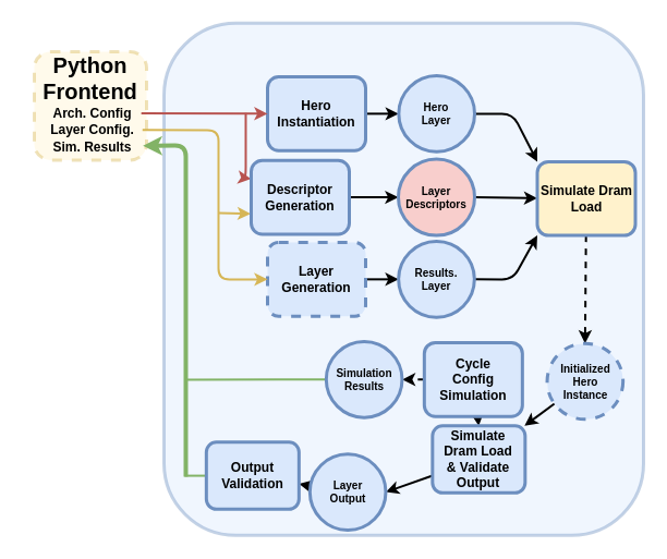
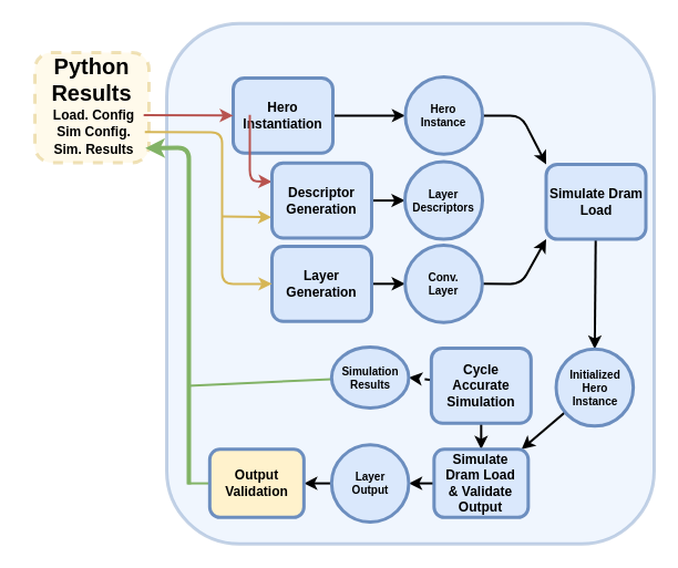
  <mxCell id="0" />
  <mxCell id="1" parent="0" />
  <mxCell id="2" value="" style="rounded=1;whiteSpace=wrap;html=1;fillColor=#dae8fc;opacity=40;strokeColor=#6c8ebf;glass=0;strokeWidth=3;" vertex="1" parent="1"><mxGeometry x="150" y="20.85" width="440" height="470" as="geometry" /></mxCell>
  <mxCell id="3" style="edgeStyle=none;html=1;entryX=0;entryY=0.5;entryDx=0;entryDy=0;fontSize=10;startArrow=none;startFill=0;endArrow=classic;endFill=1;strokeWidth=2;" edge="1" parent="1" source="4" target="19"><mxGeometry relative="1" as="geometry" /></mxCell>
- <mxCell id="4" value="Hero Instantiation" style="rounded=1;whiteSpace=wrap;html=1;fillColor=#dae8fc;strokeColor=#6c8ebf;glass=0;strokeWidth=3;verticalAlign=middle;fontStyle=1;fontSize=12;" vertex="1" parent="1"><mxGeometry x="245" y="70.01" width="90" height="67.74" as="geometry" /></mxCell>
+ <mxCell id="4" value="Hero Instantiation" style="rounded=1;whiteSpace=wrap;html=1;fillColor=#dae8fc;strokeColor=#6c8ebf;glass=0;strokeWidth=3;verticalAlign=middle;fontStyle=1;fontSize=12;" vertex="1" parent="1"><mxGeometry x="210" y="70.01" width="90" height="67.74" as="geometry" /></mxCell>
  <mxCell id="5" style="edgeStyle=none;html=1;startArrow=classic;startFill=1;endArrow=none;endFill=0;strokeWidth=2;fillColor=#fff2cc;strokeColor=#d6b656;exitX=-0.004;exitY=0.722;exitDx=0;exitDy=0;exitPerimeter=0;" edge="1" parent="1" source="8"><mxGeometry relative="1" as="geometry"><mxPoint x="200" y="195" as="targetPoint" /></mxGeometry></mxCell>
  <mxCell id="6" style="edgeStyle=none;html=1;exitX=0;exitY=0.25;exitDx=0;exitDy=0;startArrow=classic;startFill=1;endArrow=none;endFill=0;strokeWidth=2;fillColor=#f8cecc;strokeColor=#b85450;" edge="1" parent="1" source="8"><mxGeometry relative="1" as="geometry"><mxPoint x="225" y="103.31" as="targetPoint" /><Array as="points"><mxPoint x="225" y="163" /></Array></mxGeometry></mxCell>
  <mxCell id="7" style="edgeStyle=none;html=1;entryX=0;entryY=0.5;entryDx=0;entryDy=0;fontSize=10;startArrow=none;startFill=0;endArrow=classic;endFill=1;strokeWidth=2;" edge="1" parent="1" source="8" target="12"><mxGeometry relative="1" as="geometry" /></mxCell>
- <mxCell id="8" value="Descriptor&lt;br&gt;Generation" style="rounded=1;whiteSpace=wrap;html=1;fillColor=#dae8fc;strokeColor=#6c8ebf;glass=0;strokeWidth=3;verticalAlign=middle;fontStyle=1;fontSize=12;" vertex="1" parent="1"><mxGeometry x="230" y="146.75" width="90" height="67.74" as="geometry" /></mxCell>
+ <mxCell id="8" value="Descriptor&lt;br&gt;Generation" style="rounded=1;whiteSpace=wrap;html=1;fillColor=#dae8fc;strokeColor=#6c8ebf;glass=0;strokeWidth=3;verticalAlign=middle;fontStyle=1;fontSize=12;" vertex="1" parent="1"><mxGeometry x="245" y="146.75" width="90" height="67.74" as="geometry" /></mxCell>
  <mxCell id="9" style="edgeStyle=none;html=1;entryX=0;entryY=0.5;entryDx=0;entryDy=0;fontSize=10;startArrow=none;startFill=0;endArrow=classic;endFill=1;strokeWidth=2;" edge="1" parent="1" source="10" target="28"><mxGeometry relative="1" as="geometry" /></mxCell>
- <mxCell id="10" value="Layer Generation" style="rounded=1;whiteSpace=wrap;html=1;fillColor=#dae8fc;strokeColor=#6c8ebf;glass=0;strokeWidth=3;verticalAlign=middle;fontStyle=1;fontSize=12;dashed=1;" vertex="1" parent="1"><mxGeometry x="245" y="221.98" width="90" height="67.74" as="geometry" /></mxCell>
- <mxCell id="11" style="edgeStyle=none;html=1;fontSize=10;startArrow=none;startFill=0;endArrow=classic;endFill=1;strokeWidth=2;" edge="1" parent="1" source="12" target="14"><mxGeometry relative="1" as="geometry" /></mxCell>
- <mxCell id="12" value="&lt;b style=&quot;font-size: 10px;&quot;&gt;Layer&lt;br style=&quot;font-size: 10px;&quot;&gt;Descriptors&lt;/b&gt;" style="ellipse;whiteSpace=wrap;html=1;aspect=fixed;rounded=1;fontSize=10;strokeWidth=3;fillColor=#f8cecc;strokeColor=#6c8ebf;" vertex="1" parent="1"><mxGeometry x="365" y="145.62" width="70" height="70" as="geometry" /></mxCell>
- <mxCell id="13" style="edgeStyle=none;html=1;entryX=0.5;entryY=0;entryDx=0;entryDy=0;fontSize=10;startArrow=none;startFill=0;endArrow=classic;endFill=1;strokeWidth=2;dashed=1;" edge="1" parent="1" source="14" target="30"><mxGeometry relative="1" as="geometry" /></mxCell>
- <mxCell id="14" value="Simulate Dram Load" style="rounded=1;whiteSpace=wrap;html=1;fillColor=#fff2cc;strokeColor=#6c8ebf;glass=0;strokeWidth=3;verticalAlign=middle;fontStyle=1;fontSize=12;" vertex="1" parent="1"><mxGeometry x="492.5" y="147.88" width="90" height="67.74" as="geometry" /></mxCell>
+ <mxCell id="10" value="Layer Generation" style="rounded=1;whiteSpace=wrap;html=1;fillColor=#dae8fc;strokeColor=#6c8ebf;glass=0;strokeWidth=3;verticalAlign=middle;fontStyle=1;fontSize=12;" vertex="1" parent="1"><mxGeometry x="245" y="221.98" width="90" height="67.74" as="geometry" /></mxCell>
+ <mxCell id="12" value="&lt;b style=&quot;font-size: 10px;&quot;&gt;Layer&lt;br style=&quot;font-size: 10px;&quot;&gt;Descriptors&lt;/b&gt;" style="ellipse;whiteSpace=wrap;html=1;aspect=fixed;rounded=1;fontSize=10;strokeWidth=3;fillColor=#dae8fc;strokeColor=#6c8ebf;" vertex="1" parent="1"><mxGeometry x="365" y="145.62" width="70" height="70" as="geometry" /></mxCell>
+ <mxCell id="13" style="edgeStyle=none;html=1;entryX=0.5;entryY=0;entryDx=0;entryDy=0;fontSize=10;startArrow=none;startFill=0;endArrow=classic;endFill=1;strokeWidth=2;" edge="1" parent="1" source="14" target="30"><mxGeometry relative="1" as="geometry" /></mxCell>
+ <mxCell id="14" value="Simulate Dram Load" style="rounded=1;whiteSpace=wrap;html=1;fillColor=#dae8fc;strokeColor=#6c8ebf;glass=0;strokeWidth=3;verticalAlign=middle;fontStyle=1;fontSize=12;" vertex="1" parent="1"><mxGeometry x="492.5" y="147.88" width="90" height="67.74" as="geometry" /></mxCell>
  <mxCell id="15" style="edgeStyle=none;html=1;entryX=0.5;entryY=0;entryDx=0;entryDy=0;fontSize=10;startArrow=none;startFill=0;endArrow=classic;endFill=1;strokeWidth=2;" edge="1" parent="1" source="17" target="32"><mxGeometry relative="1" as="geometry" /></mxCell>
  <mxCell id="16" style="edgeStyle=none;html=1;entryX=1;entryY=0.5;entryDx=0;entryDy=0;fontSize=10;startArrow=none;startFill=0;endArrow=classic;endFill=1;strokeWidth=2;dashed=1;" edge="1" parent="1" source="17" target="34"><mxGeometry relative="1" as="geometry" /></mxCell>
- <mxCell id="17" value="Cycle &lt;br&gt;Config&lt;br&gt;Simulation" style="rounded=1;whiteSpace=wrap;html=1;fillColor=#dae8fc;strokeColor=#6c8ebf;glass=0;strokeWidth=3;verticalAlign=middle;fontStyle=1;fontSize=12;" vertex="1" parent="1"><mxGeometry x="388.84" y="313.94" width="90" height="67.74" as="geometry" /></mxCell>
+ <mxCell id="17" value="Cycle &lt;br&gt;Accurate&lt;br&gt;Simulation" style="rounded=1;whiteSpace=wrap;html=1;fillColor=#dae8fc;strokeColor=#6c8ebf;glass=0;strokeWidth=3;verticalAlign=middle;fontStyle=1;fontSize=12;" vertex="1" parent="1"><mxGeometry x="388.84" y="313.94" width="90" height="67.74" as="geometry" /></mxCell>
  <mxCell id="18" style="edgeStyle=none;html=1;entryX=0;entryY=0;entryDx=0;entryDy=0;fontSize=10;startArrow=none;startFill=0;endArrow=classic;endFill=1;strokeWidth=2;" edge="1" parent="1" source="19" target="14"><mxGeometry relative="1" as="geometry"><Array as="points"><mxPoint x="470" y="104" /></Array></mxGeometry></mxCell>
- <mxCell id="19" value="&lt;b style=&quot;font-size: 10px&quot;&gt;Hero &lt;br&gt;Layer&lt;/b&gt;" style="ellipse;whiteSpace=wrap;html=1;aspect=fixed;rounded=1;fontSize=10;strokeWidth=3;fillColor=#dae8fc;strokeColor=#6c8ebf;" vertex="1" parent="1"><mxGeometry x="365.37" y="69.06" width="69.63" height="69.63" as="geometry" /></mxCell>
+ <mxCell id="19" value="&lt;b style=&quot;font-size: 10px&quot;&gt;Hero &lt;br&gt;Instance&lt;/b&gt;" style="ellipse;whiteSpace=wrap;html=1;aspect=fixed;rounded=1;fontSize=10;strokeWidth=3;fillColor=#dae8fc;strokeColor=#6c8ebf;" vertex="1" parent="1"><mxGeometry x="365.37" y="69.06" width="69.63" height="69.63" as="geometry" /></mxCell>
  <mxCell id="20" value="" style="rounded=1;whiteSpace=wrap;html=1;fillColor=#fff2cc;opacity=40;strokeColor=#d6b656;glass=0;strokeWidth=3;dashed=1;" vertex="1" parent="1"><mxGeometry x="31" y="47.07" width="103" height="99.37" as="geometry" /></mxCell>
- <mxCell id="21" value="Python&lt;br&gt;Frontend" style="text;html=1;strokeColor=none;fillColor=none;align=center;verticalAlign=middle;whiteSpace=wrap;rounded=0;fontSize=20;fontStyle=1" vertex="1" parent="1"><mxGeometry x="20" y="56.44" width="125" height="30" as="geometry" /></mxCell>
+ <mxCell id="21" value="Python&lt;br&gt;Results" style="text;html=1;strokeColor=none;fillColor=none;align=center;verticalAlign=middle;whiteSpace=wrap;rounded=0;fontSize=20;fontStyle=1" vertex="1" parent="1"><mxGeometry x="20" y="56.44" width="125" height="30" as="geometry" /></mxCell>
  <mxCell id="22" style="edgeStyle=none;html=1;exitX=0.999;exitY=0.497;exitDx=0;exitDy=0;fontSize=22;startArrow=none;startFill=0;endArrow=classic;endFill=1;strokeWidth=2;fillColor=#f8cecc;strokeColor=#b85450;entryX=0;entryY=0.5;entryDx=0;entryDy=0;exitPerimeter=0;" edge="1" parent="1" target="4" source="25"><mxGeometry relative="1" as="geometry"><mxPoint x="106.5" y="103.57" as="sourcePoint" /><mxPoint x="173.25" y="103.57" as="targetPoint" /></mxGeometry></mxCell>
  <mxCell id="23" style="edgeStyle=none;html=1;exitX=1.011;exitY=0.509;exitDx=0;exitDy=0;fontSize=22;startArrow=none;startFill=0;endArrow=classic;endFill=1;strokeWidth=2;fillColor=#fff2cc;strokeColor=#d6b656;entryX=0;entryY=0.5;entryDx=0;entryDy=0;exitPerimeter=0;" edge="1" parent="1" target="10" source="24"><mxGeometry relative="1" as="geometry"><mxPoint x="106.5" y="118.57" as="sourcePoint" /><mxPoint x="173.25" y="118.606" as="targetPoint" /><Array as="points"><mxPoint x="200" y="119" /><mxPoint x="200" y="256" /></Array></mxGeometry></mxCell>
- <mxCell id="24" value="Layer Config." style="text;html=1;align=center;verticalAlign=middle;resizable=0;points=[];autosize=1;strokeColor=none;fillColor=none;fontSize=12;fontStyle=1" vertex="1" parent="1"><mxGeometry x="39.25" y="108.63" width="90" height="20" as="geometry" /></mxCell>
- <mxCell id="25" value="Arch. Config" style="text;html=1;align=center;verticalAlign=middle;resizable=0;points=[];autosize=1;strokeColor=none;fillColor=none;fontSize=12;fontStyle=1" vertex="1" parent="1"><mxGeometry x="39.25" y="93.57" width="90" height="20" as="geometry" /></mxCell>
+ <mxCell id="24" value="Sim Config." style="text;html=1;align=center;verticalAlign=middle;resizable=0;points=[];autosize=1;strokeColor=none;fillColor=none;fontSize=12;fontStyle=1" vertex="1" parent="1"><mxGeometry x="39.25" y="108.63" width="90" height="20" as="geometry" /></mxCell>
+ <mxCell id="25" value="Load. Config" style="text;html=1;align=center;verticalAlign=middle;resizable=0;points=[];autosize=1;strokeColor=none;fillColor=none;fontSize=12;fontStyle=1" vertex="1" parent="1"><mxGeometry x="39.25" y="93.57" width="90" height="20" as="geometry" /></mxCell>
  <mxCell id="26" value="Sim. Results" style="text;html=1;align=center;verticalAlign=middle;resizable=0;points=[];autosize=1;strokeColor=none;fillColor=none;fontSize=12;fontStyle=1" vertex="1" parent="1"><mxGeometry x="39.25" y="124.57" width="90" height="20" as="geometry" /></mxCell>
  <mxCell id="27" style="edgeStyle=none;html=1;entryX=0;entryY=1;entryDx=0;entryDy=0;fontSize=10;startArrow=none;startFill=0;endArrow=classic;endFill=1;strokeWidth=2;" edge="1" parent="1" source="28" target="14"><mxGeometry relative="1" as="geometry"><Array as="points"><mxPoint x="470" y="256" /></Array></mxGeometry></mxCell>
- <mxCell id="28" value="&lt;b style=&quot;font-size: 10px;&quot;&gt;Results.&lt;br style=&quot;font-size: 10px;&quot;&gt;Layer&lt;/b&gt;" style="ellipse;whiteSpace=wrap;html=1;aspect=fixed;rounded=1;fontSize=10;strokeWidth=3;fillColor=#dae8fc;strokeColor=#6c8ebf;" vertex="1" parent="1"><mxGeometry x="365.19" y="221.04" width="69.63" height="69.63" as="geometry" /></mxCell>
+ <mxCell id="28" value="&lt;b style=&quot;font-size: 10px;&quot;&gt;Conv.&lt;br style=&quot;font-size: 10px;&quot;&gt;Layer&lt;/b&gt;" style="ellipse;whiteSpace=wrap;html=1;aspect=fixed;rounded=1;fontSize=10;strokeWidth=3;fillColor=#dae8fc;strokeColor=#6c8ebf;" vertex="1" parent="1"><mxGeometry x="365.19" y="221.04" width="69.63" height="69.63" as="geometry" /></mxCell>
  <mxCell id="29" style="edgeStyle=none;html=1;fontSize=10;startArrow=none;startFill=0;endArrow=classic;endFill=1;strokeWidth=2;" edge="1" parent="1" source="30" target="32"><mxGeometry relative="1" as="geometry" /></mxCell>
- <mxCell id="30" value="&lt;b style=&quot;font-size: 10px&quot;&gt;Initialized&lt;br style=&quot;font-size: 10px&quot;&gt;Hero&lt;br style=&quot;font-size: 10px&quot;&gt;Instance&lt;/b&gt;" style="ellipse;whiteSpace=wrap;html=1;aspect=fixed;rounded=1;fontSize=10;strokeWidth=3;fillColor=#dae8fc;strokeColor=#6c8ebf;dashed=1;" vertex="1" parent="1"><mxGeometry x="501.53" y="314.73" width="69.63" height="69.63" as="geometry" /></mxCell>
+ <mxCell id="30" value="&lt;b style=&quot;font-size: 10px&quot;&gt;Initialized&lt;br style=&quot;font-size: 10px&quot;&gt;Hero&lt;br style=&quot;font-size: 10px&quot;&gt;Instance&lt;/b&gt;" style="ellipse;whiteSpace=wrap;html=1;aspect=fixed;rounded=1;fontSize=10;strokeWidth=3;fillColor=#dae8fc;strokeColor=#6c8ebf;" vertex="1" parent="1"><mxGeometry x="501.53" y="314.73" width="69.63" height="69.63" as="geometry" /></mxCell>
  <mxCell id="31" style="edgeStyle=none;html=1;entryX=1;entryY=0.5;entryDx=0;entryDy=0;fontSize=10;startArrow=none;startFill=0;endArrow=classic;endFill=1;strokeWidth=2;" edge="1" parent="1" source="32" target="36"><mxGeometry relative="1" as="geometry" /></mxCell>
- <mxCell id="32" value="Simulate &lt;br&gt;Dram Load&lt;br&gt;&amp;amp; Validate Output" style="rounded=1;whiteSpace=wrap;html=1;fillColor=#dae8fc;strokeColor=#6c8ebf;glass=0;strokeWidth=3;verticalAlign=middle;fontStyle=1;fontSize=12;" vertex="1" parent="1"><mxGeometry x="396.34" y="390.31" width="85" height="61.54" as="geometry" /></mxCell>
+ <mxCell id="32" value="Simulate &lt;br&gt;Dram Load&lt;br&gt;&amp;amp; Validate Output" style="rounded=1;whiteSpace=wrap;html=1;fillColor=#dae8fc;strokeColor=#6c8ebf;glass=0;strokeWidth=3;verticalAlign=middle;fontStyle=1;fontSize=12;" vertex="1" parent="1"><mxGeometry x="391.34" y="405.31" width="85" height="61.54" as="geometry" /></mxCell>
  <mxCell id="33" style="edgeStyle=none;html=1;fontSize=10;startArrow=none;startFill=0;endArrow=none;endFill=0;strokeWidth=2;fillColor=#d5e8d4;strokeColor=#82b366;" edge="1" parent="1" source="34"><mxGeometry relative="1" as="geometry"><mxPoint x="168.84" y="347.89" as="targetPoint" /></mxGeometry></mxCell>
- <mxCell id="34" value="&lt;b&gt;Simulation Results&lt;/b&gt;" style="ellipse;whiteSpace=wrap;html=1;aspect=fixed;rounded=1;fontSize=10;strokeWidth=3;fillColor=#dae8fc;strokeColor=#6c8ebf;" vertex="1" parent="1"><mxGeometry x="298.84" y="313" width="69.63" height="69.63" as="geometry" /></mxCell>
+ <mxCell id="34" value="&lt;b&gt;Simulation Results&lt;/b&gt;" style="ellipse;whiteSpace=wrap;html=1;aspect=fixed;rounded=1;fontSize=10;strokeWidth=3;fillColor=#dae8fc;strokeColor=#6c8ebf;" vertex="1" parent="1"><mxGeometry x="298.84" y="313" width="69.63" height="55" as="geometry" /></mxCell>
  <mxCell id="35" style="edgeStyle=none;html=1;fontSize=10;startArrow=none;startFill=0;endArrow=classic;endFill=1;strokeWidth=2;" edge="1" parent="1" source="36" target="39"><mxGeometry relative="1" as="geometry"><mxPoint x="218.84" y="437.085" as="targetPoint" /></mxGeometry></mxCell>
- <mxCell id="36" value="&lt;b&gt;Layer &lt;br&gt;Output&lt;/b&gt;" style="ellipse;whiteSpace=wrap;html=1;aspect=fixed;rounded=1;fontSize=10;strokeWidth=3;fillColor=#dae8fc;strokeColor=#6c8ebf;" vertex="1" parent="1"><mxGeometry x="283.84" y="416.27" width="69.63" height="69.63" as="geometry" /></mxCell>
+ <mxCell id="36" value="&lt;b&gt;Layer &lt;br&gt;Output&lt;/b&gt;" style="ellipse;whiteSpace=wrap;html=1;aspect=fixed;rounded=1;fontSize=10;strokeWidth=3;fillColor=#dae8fc;strokeColor=#6c8ebf;" vertex="1" parent="1"><mxGeometry x="298.84" y="401.27" width="69.63" height="69.63" as="geometry" /></mxCell>
  <mxCell id="37" style="edgeStyle=none;html=1;entryX=1.016;entryY=0.436;entryDx=0;entryDy=0;entryPerimeter=0;fontSize=10;startArrow=none;startFill=0;endArrow=classic;endFill=1;strokeWidth=4;fillColor=#d5e8d4;strokeColor=#82b366;endSize=5;" edge="1" parent="1" target="26"><mxGeometry relative="1" as="geometry"><mxPoint x="170" y="437" as="sourcePoint" /><Array as="points"><mxPoint x="170" y="133" /></Array></mxGeometry></mxCell>
  <mxCell id="38" style="edgeStyle=none;html=1;fontSize=10;startArrow=none;startFill=0;endArrow=none;endFill=0;endSize=5;strokeWidth=2;fillColor=#d5e8d4;strokeColor=#82b366;" edge="1" parent="1"><mxGeometry relative="1" as="geometry"><mxPoint x="168.84" y="436.08" as="targetPoint" /><mxPoint x="188.84" y="436.08" as="sourcePoint" /></mxGeometry></mxCell>
- <mxCell id="39" value="Output Validation" style="rounded=1;whiteSpace=wrap;html=1;fillColor=#dae8fc;strokeColor=#6c8ebf;glass=0;strokeWidth=3;verticalAlign=middle;fontStyle=1;fontSize=12;" vertex="1" parent="1"><mxGeometry x="188.84" y="405.31" width="85" height="61.54" as="geometry" /></mxCell>
+ <mxCell id="39" value="Output Validation" style="rounded=1;whiteSpace=wrap;html=1;fillColor=#fff2cc;strokeColor=#6c8ebf;glass=0;strokeWidth=3;verticalAlign=middle;fontStyle=1;fontSize=12;" vertex="1" parent="1"><mxGeometry x="188.84" y="405.31" width="85" height="61.54" as="geometry" /></mxCell>
